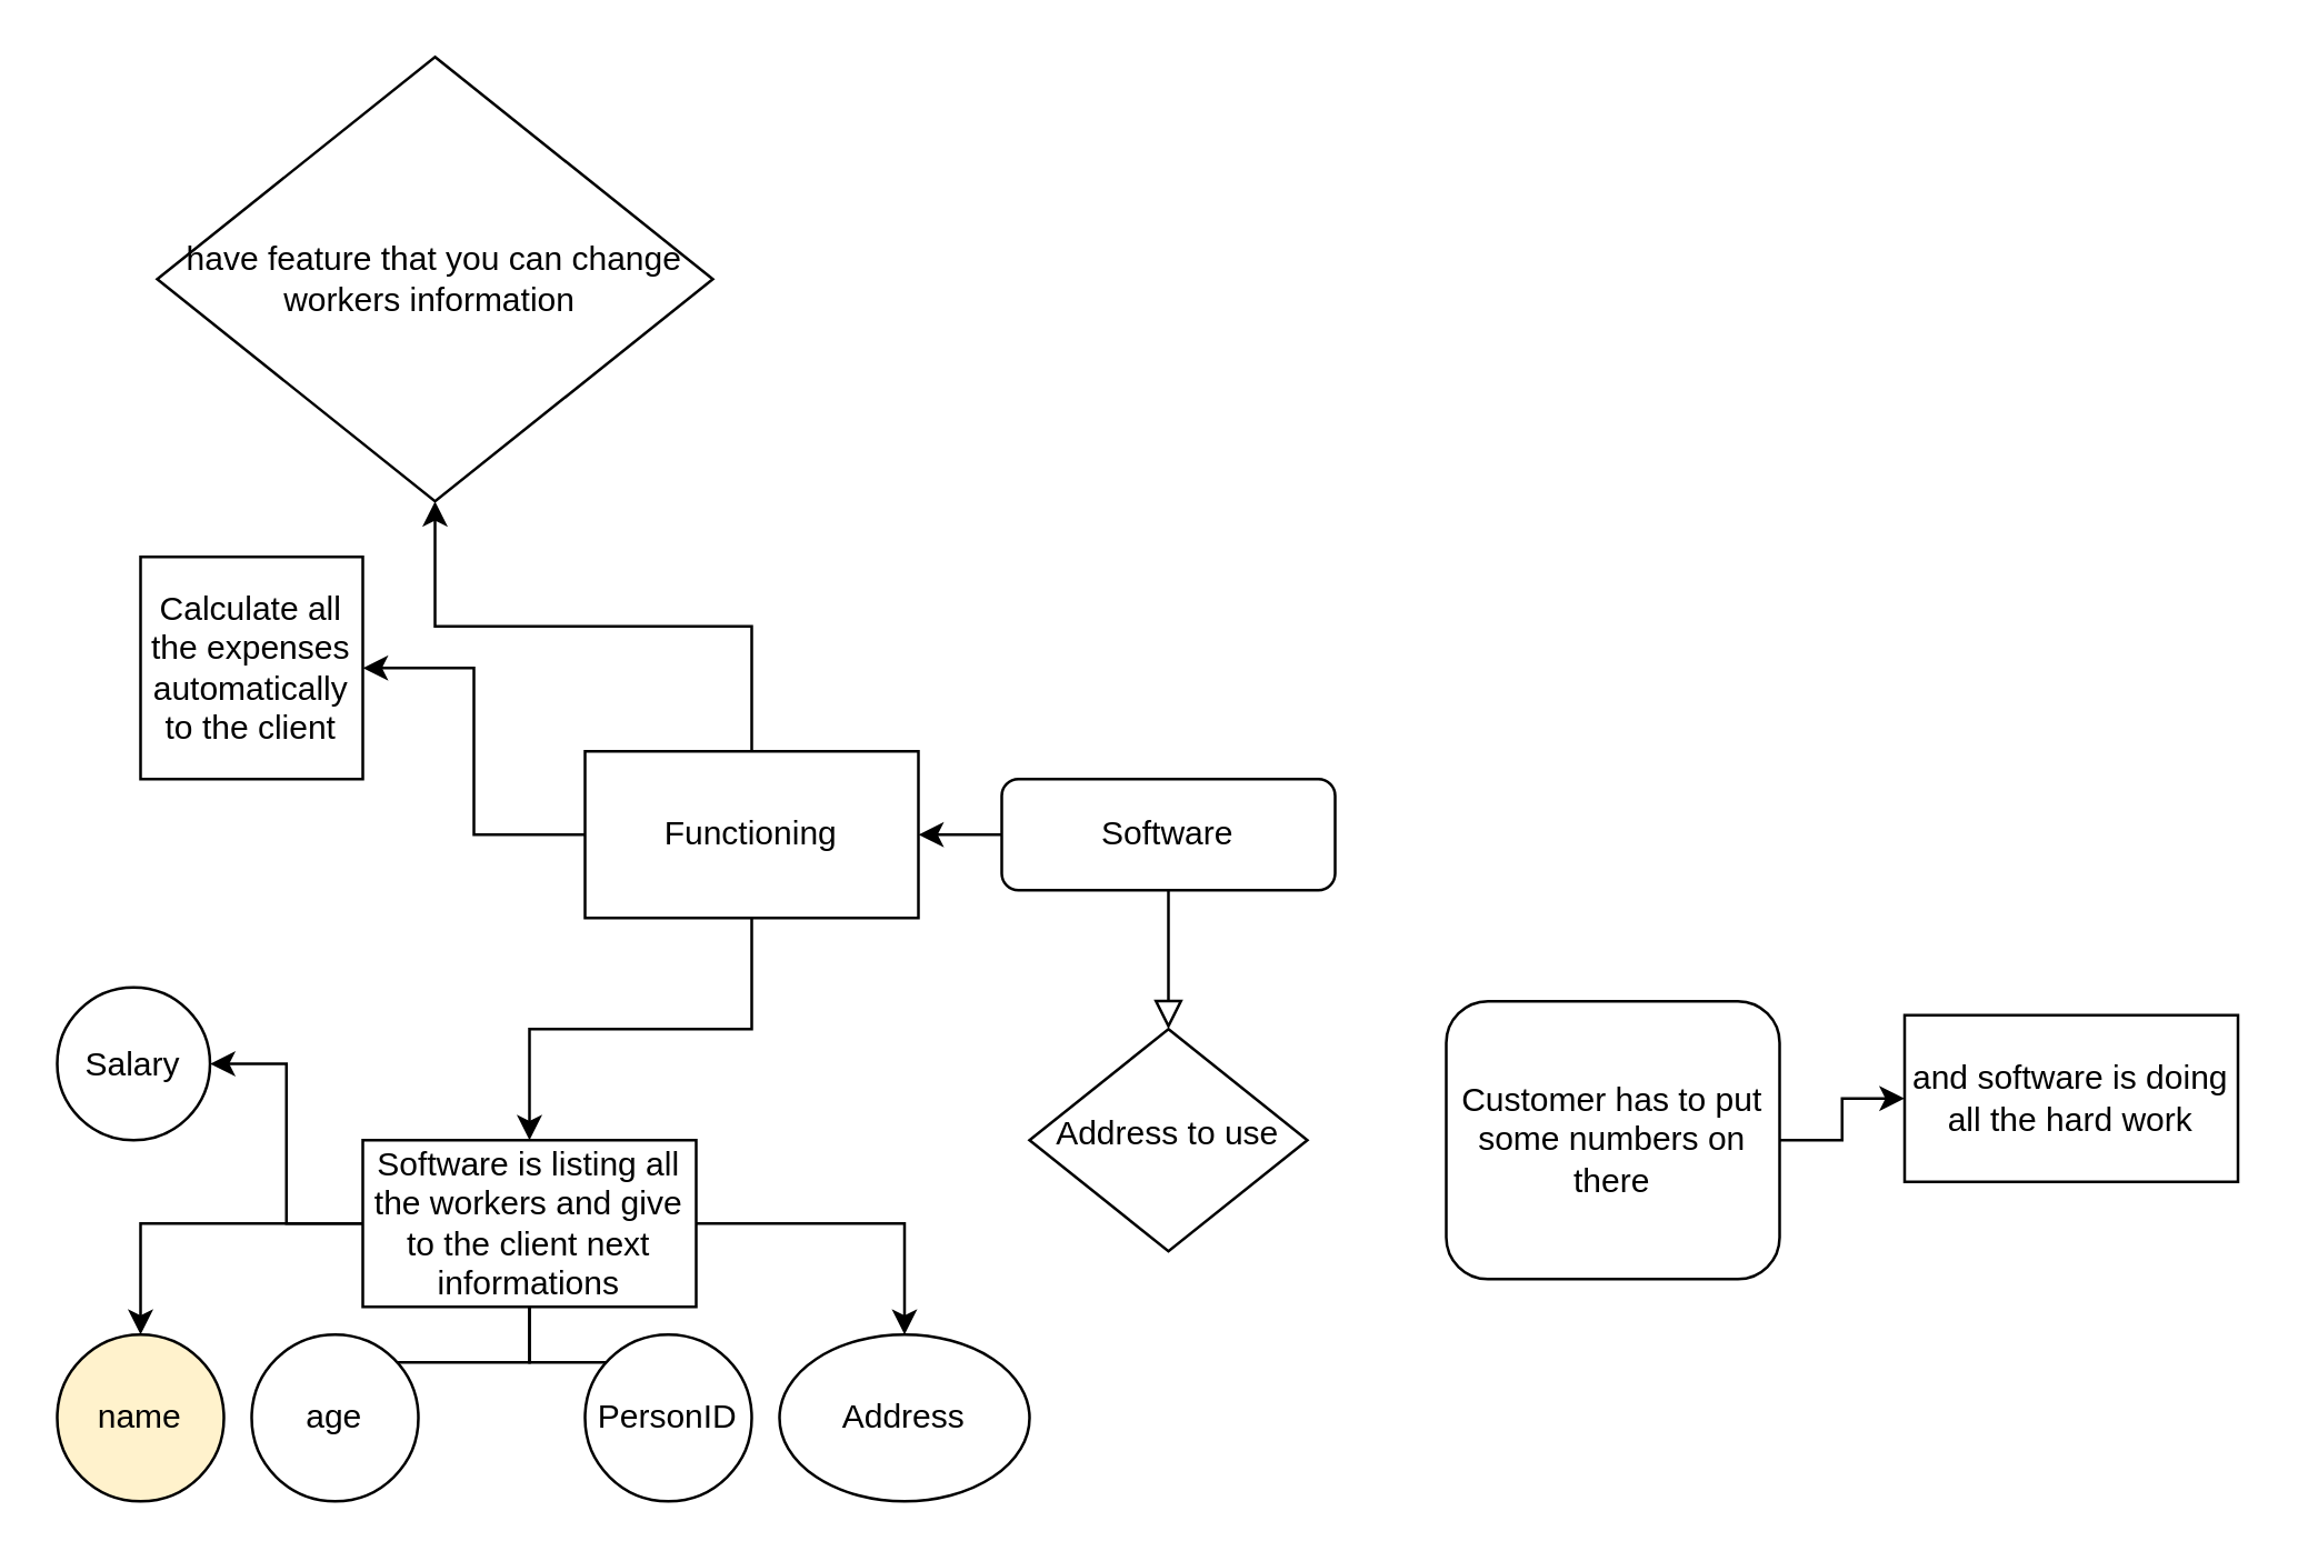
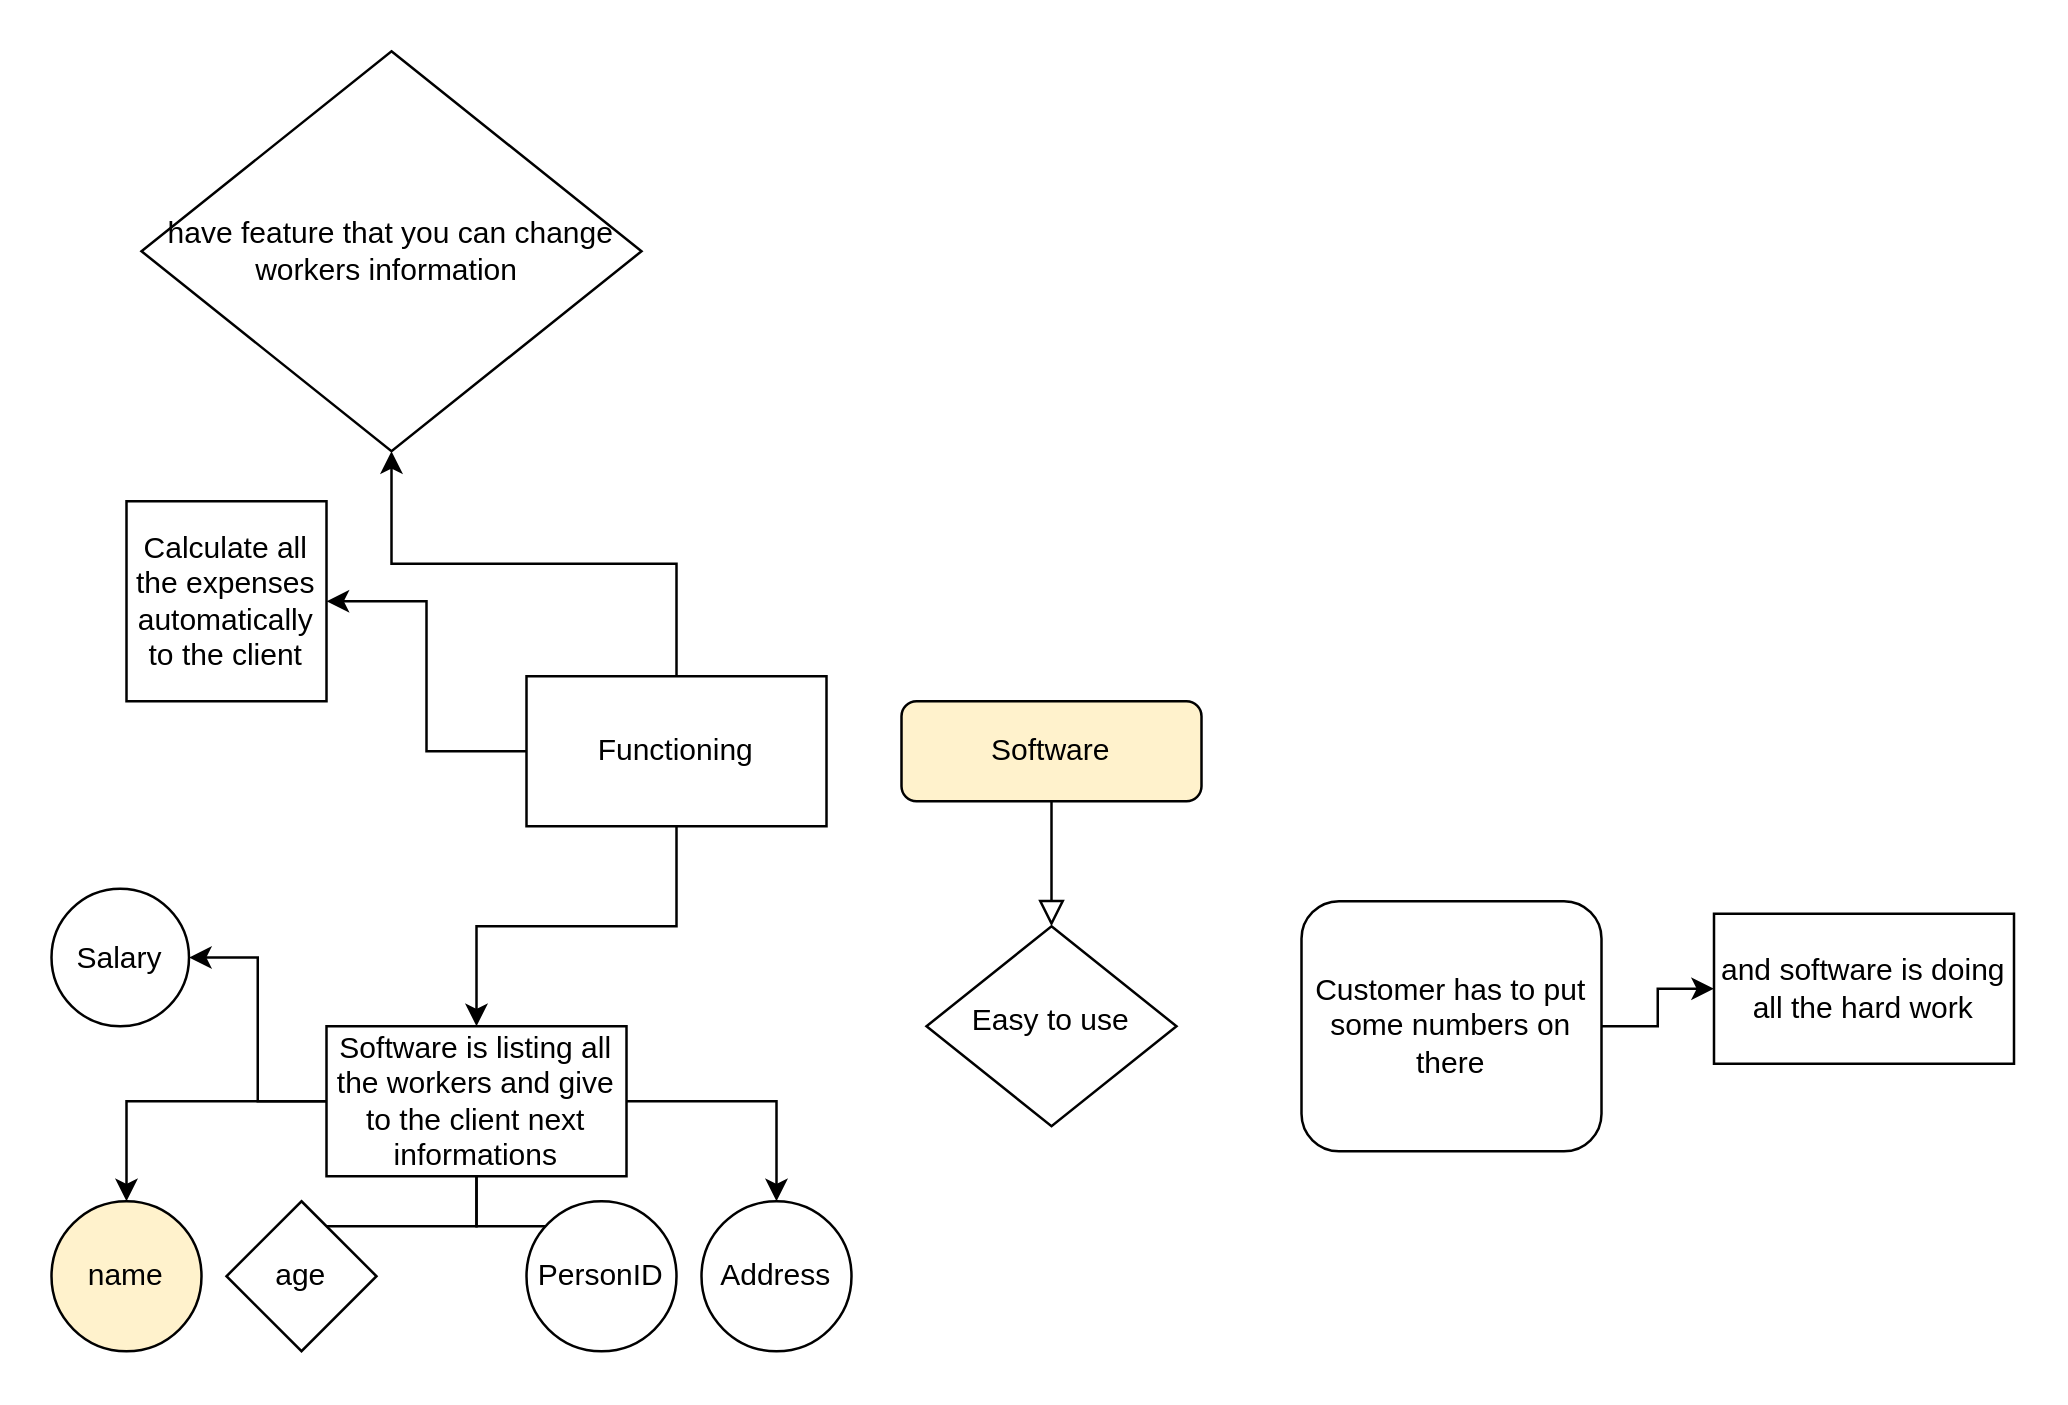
  <mxCell id="0" />
  <mxCell id="1" parent="0" />
  <mxCell id="2" value="" style="rounded=0;html=1;jettySize=auto;orthogonalLoop=1;fontSize=11;endArrow=block;endFill=0;endSize=8;strokeWidth=1;shadow=0;labelBackgroundColor=none;edgeStyle=orthogonalEdgeStyle;" parent="1" source="4" target="5" edge="1"><mxGeometry relative="1" as="geometry" /></mxCell>
- <mxCell id="3" style="edgeStyle=orthogonalEdgeStyle;rounded=0;orthogonalLoop=1;jettySize=auto;html=1;" edge="1" parent="1" source="4" target="12"><mxGeometry relative="1" as="geometry"><mxPoint x="270" y="300" as="targetPoint" /></mxGeometry></mxCell>
- <mxCell id="4" value="Software" style="rounded=1;whiteSpace=wrap;html=1;fontSize=12;glass=0;strokeWidth=1;shadow=0;" parent="1" vertex="1"><mxGeometry x="360" y="280" width="120" height="40" as="geometry" /></mxCell>
- <mxCell id="5" value="Address to use" style="rhombus;whiteSpace=wrap;html=1;shadow=0;fontFamily=Helvetica;fontSize=12;align=center;strokeWidth=1;spacing=6;spacingTop=-4;" parent="1" vertex="1"><mxGeometry x="370" y="370" width="100" height="80" as="geometry" /></mxCell>
+ <mxCell id="4" value="Software" style="rounded=1;whiteSpace=wrap;html=1;fontSize=12;glass=0;strokeWidth=1;shadow=0;fillColor=#fff2cc;" parent="1" vertex="1"><mxGeometry x="360" y="280" width="120" height="40" as="geometry" /></mxCell>
+ <mxCell id="5" value="Easy to use" style="rhombus;whiteSpace=wrap;html=1;shadow=0;fontFamily=Helvetica;fontSize=12;align=center;strokeWidth=1;spacing=6;spacingTop=-4;" parent="1" vertex="1"><mxGeometry x="370" y="370" width="100" height="80" as="geometry" /></mxCell>
  <mxCell id="6" style="edgeStyle=orthogonalEdgeStyle;rounded=0;orthogonalLoop=1;jettySize=auto;html=1;" edge="1" parent="1" source="7" target="8"><mxGeometry relative="1" as="geometry"><mxPoint x="720" y="410" as="targetPoint" /></mxGeometry></mxCell>
  <mxCell id="7" value="Customer has to put some numbers on there" style="rounded=1;whiteSpace=wrap;html=1;fontSize=12;glass=0;strokeWidth=1;shadow=0;" parent="1" vertex="1"><mxGeometry x="520" y="360" width="120" height="100" as="geometry" /></mxCell>
  <mxCell id="8" value="and software is doing all the hard work" style="rounded=0;whiteSpace=wrap;html=1;" vertex="1" parent="1"><mxGeometry x="685" y="365" width="120" height="60" as="geometry" /></mxCell>
  <mxCell id="9" style="edgeStyle=orthogonalEdgeStyle;rounded=0;orthogonalLoop=1;jettySize=auto;html=1;" edge="1" parent="1" source="12" target="18"><mxGeometry relative="1" as="geometry"><mxPoint x="190" y="440" as="targetPoint" /></mxGeometry></mxCell>
  <mxCell id="10" style="edgeStyle=orthogonalEdgeStyle;rounded=0;orthogonalLoop=1;jettySize=auto;html=1;" edge="1" parent="1" source="12" target="24"><mxGeometry relative="1" as="geometry"><mxPoint x="136" y="300" as="targetPoint" /></mxGeometry></mxCell>
  <mxCell id="11" style="edgeStyle=orthogonalEdgeStyle;rounded=0;orthogonalLoop=1;jettySize=auto;html=1;" edge="1" parent="1" source="12" target="25"><mxGeometry relative="1" as="geometry"><mxPoint x="216" y="140" as="targetPoint" /></mxGeometry></mxCell>
  <mxCell id="12" value="Functioning" style="rounded=0;whiteSpace=wrap;html=1;" vertex="1" parent="1"><mxGeometry x="210" y="270" width="120" height="60" as="geometry" /></mxCell>
  <mxCell id="13" style="edgeStyle=orthogonalEdgeStyle;rounded=0;orthogonalLoop=1;jettySize=auto;html=1;" edge="1" parent="1" source="18" target="19"><mxGeometry relative="1" as="geometry"><mxPoint x="40" y="560" as="targetPoint" /></mxGeometry></mxCell>
  <mxCell id="14" style="edgeStyle=orthogonalEdgeStyle;rounded=0;orthogonalLoop=1;jettySize=auto;html=1;" edge="1" parent="1" source="18" target="20"><mxGeometry relative="1" as="geometry"><mxPoint x="190" y="530" as="targetPoint" /></mxGeometry></mxCell>
  <mxCell id="15" style="edgeStyle=orthogonalEdgeStyle;rounded=0;orthogonalLoop=1;jettySize=auto;html=1;" edge="1" parent="1" source="18" target="21"><mxGeometry relative="1" as="geometry"><mxPoint x="190" y="520" as="targetPoint" /></mxGeometry></mxCell>
  <mxCell id="16" style="edgeStyle=orthogonalEdgeStyle;rounded=0;orthogonalLoop=1;jettySize=auto;html=1;" edge="1" parent="1" source="18" target="22"><mxGeometry relative="1" as="geometry"><mxPoint x="50" y="380" as="targetPoint" /></mxGeometry></mxCell>
  <mxCell id="17" style="edgeStyle=orthogonalEdgeStyle;rounded=0;orthogonalLoop=1;jettySize=auto;html=1;" edge="1" parent="1" source="18" target="23"><mxGeometry relative="1" as="geometry"><mxPoint x="320" y="510" as="targetPoint" /></mxGeometry></mxCell>
  <mxCell id="18" value="Software is listing all the workers and give to the client next informations" style="rounded=0;whiteSpace=wrap;html=1;" vertex="1" parent="1"><mxGeometry x="130" y="410" width="120" height="60" as="geometry" /></mxCell>
  <mxCell id="19" value="name" style="ellipse;whiteSpace=wrap;html=1;aspect=fixed;fillColor=#fff2cc;" vertex="1" parent="1"><mxGeometry x="20" y="480" width="60" height="60" as="geometry" /></mxCell>
- <mxCell id="20" value="age" style="ellipse;whiteSpace=wrap;html=1;aspect=fixed;" vertex="1" parent="1"><mxGeometry x="90" y="480" width="60" height="60" as="geometry" /></mxCell>
+ <mxCell id="20" value="age" style="rhombus;whiteSpace=wrap;html=1;aspect=fixed;" vertex="1" parent="1"><mxGeometry x="90" y="480" width="60" height="60" as="geometry" /></mxCell>
  <mxCell id="21" value="PersonID" style="ellipse;whiteSpace=wrap;html=1;aspect=fixed;" vertex="1" parent="1"><mxGeometry x="210" y="480" width="60" height="60" as="geometry" /></mxCell>
  <mxCell id="22" value="Salary" style="ellipse;whiteSpace=wrap;html=1;aspect=fixed;" vertex="1" parent="1"><mxGeometry x="20" y="355" width="55" height="55" as="geometry" /></mxCell>
- <mxCell id="23" value="Address" style="ellipse;whiteSpace=wrap;html=1;aspect=fixed;" vertex="1" parent="1"><mxGeometry x="280" y="480" width="90" height="60" as="geometry" /></mxCell>
+ <mxCell id="23" value="Address" style="ellipse;whiteSpace=wrap;html=1;aspect=fixed;" vertex="1" parent="1"><mxGeometry x="280" y="480" width="60" height="60" as="geometry" /></mxCell>
  <mxCell id="24" value="Calculate all the expenses automatically to the client" style="whiteSpace=wrap;html=1;aspect=fixed;" vertex="1" parent="1"><mxGeometry x="50" y="200" width="80" height="80" as="geometry" /></mxCell>
  <mxCell id="25" value="have feature that you can change workers information&amp;nbsp;" style="rhombus;whiteSpace=wrap;html=1;" vertex="1" parent="1"><mxGeometry x="56" y="20" width="200" height="160" as="geometry" /></mxCell>
